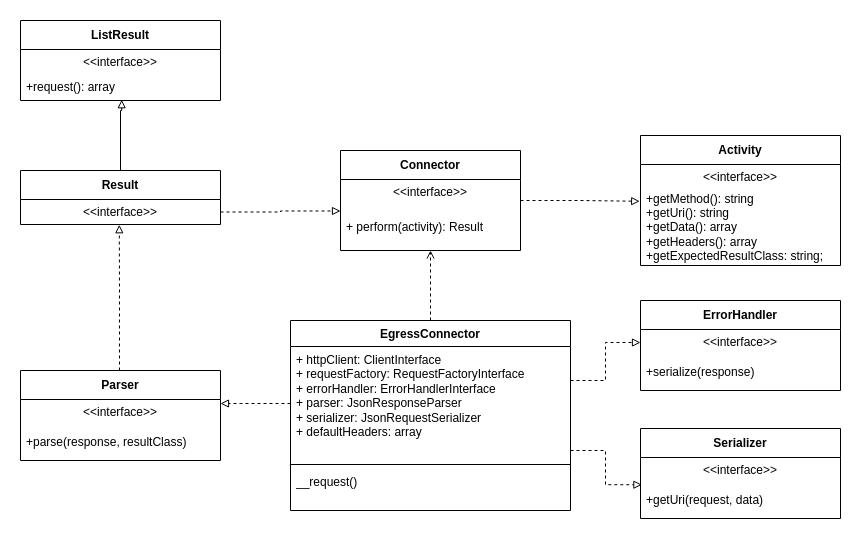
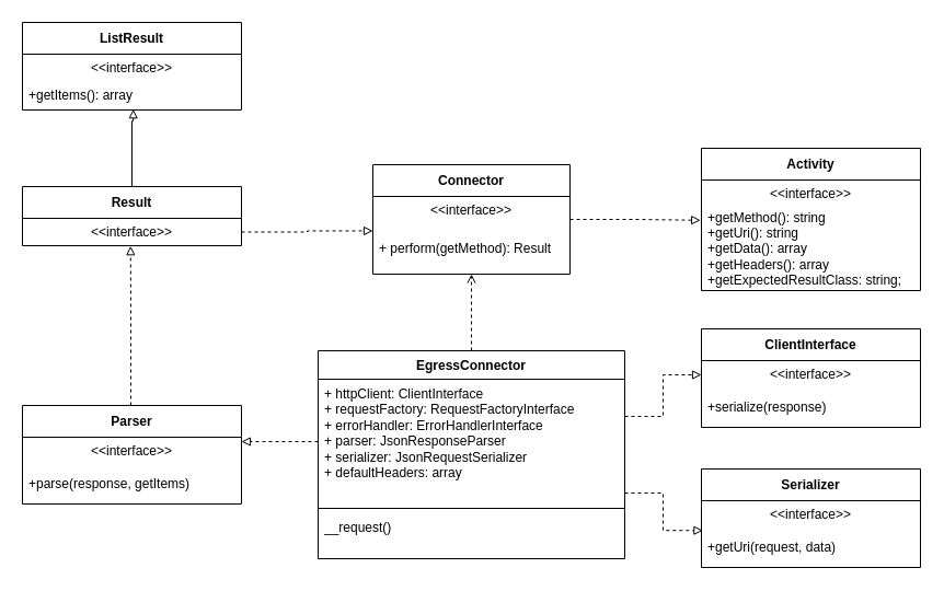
  <mxCell id="0" />
  <mxCell id="1" parent="0" />
  <mxCell id="2" style="edgeStyle=orthogonalEdgeStyle;rounded=0;orthogonalLoop=1;jettySize=auto;html=1;entryX=0.5;entryY=1;entryDx=0;entryDy=0;entryPerimeter=0;endArrow=open;endFill=0;dashed=1;" parent="1" source="3" target="10" edge="1"><mxGeometry relative="1" as="geometry" /></mxCell>
  <mxCell id="3" value="EgressConnector" style="swimlane;fontStyle=1;align=center;verticalAlign=top;childLayout=stackLayout;horizontal=1;startSize=26;horizontalStack=0;resizeParent=1;resizeParentMax=0;resizeLast=0;collapsible=1;marginBottom=0;whiteSpace=wrap;html=1;" parent="1" vertex="1"><mxGeometry x="290" y="320" width="280" height="190" as="geometry" /></mxCell>
  <mxCell id="4" value="&lt;div&gt;+ httpClient: ClientInterface&lt;/div&gt;&lt;div&gt;+ requestFactory: RequestFactoryInterface&lt;/div&gt;&lt;div&gt;+ errorHandler: ErrorHandlerInterface&lt;/div&gt;&lt;div&gt;+ parser: JsonResponseParser&lt;/div&gt;&lt;div&gt;+ serializer: JsonRequestSerializer&lt;/div&gt;&lt;div&gt;+ defaultHeaders: array&lt;br&gt;&lt;/div&gt;&lt;div&gt;&lt;br&gt;&lt;/div&gt;" style="text;strokeColor=none;fillColor=none;align=left;verticalAlign=top;spacingLeft=4;spacingRight=4;overflow=hidden;rotatable=0;points=[[0,0.5],[1,0.5]];portConstraint=eastwest;whiteSpace=wrap;html=1;" parent="3" vertex="1"><mxGeometry y="26" width="280" height="114" as="geometry" /></mxCell>
  <mxCell id="5" value="" style="line;strokeWidth=1;fillColor=none;align=left;verticalAlign=middle;spacingTop=-1;spacingLeft=3;spacingRight=3;rotatable=0;labelPosition=right;points=[];portConstraint=eastwest;strokeColor=inherit;" parent="3" vertex="1"><mxGeometry y="140" width="280" height="8" as="geometry" /></mxCell>
  <mxCell id="6" value="__request()" style="text;strokeColor=none;fillColor=none;align=left;verticalAlign=top;spacingLeft=4;spacingRight=4;overflow=hidden;rotatable=0;points=[[0,0.5],[1,0.5]];portConstraint=eastwest;whiteSpace=wrap;html=1;" parent="3" vertex="1"><mxGeometry y="148" width="280" height="42" as="geometry" /></mxCell>
  <mxCell id="7" style="edgeStyle=orthogonalEdgeStyle;rounded=0;orthogonalLoop=1;jettySize=auto;html=1;entryX=-0.004;entryY=0.155;entryDx=0;entryDy=0;entryPerimeter=0;endArrow=block;endFill=0;dashed=1;" parent="1" source="8" target="16" edge="1"><mxGeometry relative="1" as="geometry" /></mxCell>
  <mxCell id="8" value="Connector" style="swimlane;fontStyle=1;align=center;verticalAlign=middle;childLayout=stackLayout;horizontal=1;startSize=29;horizontalStack=0;resizeParent=1;resizeParentMax=0;resizeLast=0;collapsible=0;marginBottom=0;html=1;whiteSpace=wrap;" parent="1" vertex="1"><mxGeometry x="340" y="150" width="180" height="100" as="geometry" /></mxCell>
  <mxCell id="9" value="&amp;lt;&amp;lt;interface&amp;gt;&amp;gt;" style="text;html=1;strokeColor=none;fillColor=none;align=center;verticalAlign=middle;spacingLeft=4;spacingRight=4;overflow=hidden;rotatable=0;points=[[0,0.5],[1,0.5]];portConstraint=eastwest;whiteSpace=wrap;" parent="8" vertex="1"><mxGeometry y="29" width="180" height="25" as="geometry" /></mxCell>
- <mxCell id="10" value="+ perform(activity): Result" style="text;html=1;strokeColor=none;fillColor=none;align=left;verticalAlign=middle;spacingLeft=4;spacingRight=4;overflow=hidden;rotatable=0;points=[[0,0.5],[1,0.5]];portConstraint=eastwest;whiteSpace=wrap;" parent="8" vertex="1"><mxGeometry y="54" width="180" height="46" as="geometry" /></mxCell>
+ <mxCell id="10" value="+ perform(getMethod): Result" style="text;html=1;strokeColor=none;fillColor=none;align=left;verticalAlign=middle;spacingLeft=4;spacingRight=4;overflow=hidden;rotatable=0;points=[[0,0.5],[1,0.5]];portConstraint=eastwest;whiteSpace=wrap;" parent="8" vertex="1"><mxGeometry y="54" width="180" height="46" as="geometry" /></mxCell>
  <mxCell id="11" style="edgeStyle=orthogonalEdgeStyle;rounded=0;orthogonalLoop=1;jettySize=auto;html=1;entryX=0.506;entryY=0.971;entryDx=0;entryDy=0;entryPerimeter=0;endArrow=block;endFill=0;dashed=0;" parent="1" source="12" target="19" edge="1"><mxGeometry relative="1" as="geometry"><Array as="points"><mxPoint x="120" y="110" /><mxPoint x="121" y="110" /></Array></mxGeometry></mxCell>
  <mxCell id="12" value="Result" style="swimlane;fontStyle=1;align=center;verticalAlign=middle;childLayout=stackLayout;horizontal=1;startSize=29;horizontalStack=0;resizeParent=1;resizeParentMax=0;resizeLast=0;collapsible=0;marginBottom=0;html=1;whiteSpace=wrap;" parent="1" vertex="1"><mxGeometry x="20" y="170" width="200" height="54" as="geometry" /></mxCell>
  <mxCell id="13" value="&amp;lt;&amp;lt;interface&amp;gt;&amp;gt;" style="text;html=1;strokeColor=none;fillColor=none;align=center;verticalAlign=middle;spacingLeft=4;spacingRight=4;overflow=hidden;rotatable=0;points=[[0,0.5],[1,0.5]];portConstraint=eastwest;whiteSpace=wrap;" parent="12" vertex="1"><mxGeometry y="29" width="200" height="25" as="geometry" /></mxCell>
  <mxCell id="14" value="Activity" style="swimlane;fontStyle=1;align=center;verticalAlign=middle;childLayout=stackLayout;horizontal=1;startSize=29;horizontalStack=0;resizeParent=1;resizeParentMax=0;resizeLast=0;collapsible=0;marginBottom=0;html=1;whiteSpace=wrap;" parent="1" vertex="1"><mxGeometry x="640" y="135" width="200" height="130" as="geometry" /></mxCell>
  <mxCell id="15" value="&amp;lt;&amp;lt;interface&amp;gt;&amp;gt;" style="text;html=1;strokeColor=none;fillColor=none;align=center;verticalAlign=middle;spacingLeft=4;spacingRight=4;overflow=hidden;rotatable=0;points=[[0,0.5],[1,0.5]];portConstraint=eastwest;whiteSpace=wrap;" parent="14" vertex="1"><mxGeometry y="29" width="200" height="25" as="geometry" /></mxCell>
  <mxCell id="16" value="&lt;div&gt;+getMethod(): string&lt;/div&gt;&lt;div&gt;+getUri(): string&lt;/div&gt;&lt;div&gt;+getData(): array&lt;/div&gt;&lt;div&gt;+getHeaders(): array&lt;/div&gt;&lt;div&gt;+getExpectedResultClass: string;&lt;br&gt;&lt;/div&gt;" style="text;html=1;strokeColor=none;fillColor=none;align=left;verticalAlign=middle;spacingLeft=4;spacingRight=4;overflow=hidden;rotatable=0;points=[[0,0.5],[1,0.5]];portConstraint=eastwest;whiteSpace=wrap;" parent="14" vertex="1"><mxGeometry y="54" width="200" height="76" as="geometry" /></mxCell>
  <mxCell id="17" value="ListResult" style="swimlane;fontStyle=1;align=center;verticalAlign=middle;childLayout=stackLayout;horizontal=1;startSize=29;horizontalStack=0;resizeParent=1;resizeParentMax=0;resizeLast=0;collapsible=0;marginBottom=0;html=1;whiteSpace=wrap;" parent="1" vertex="1"><mxGeometry x="20" y="20" width="200" height="80" as="geometry" /></mxCell>
  <mxCell id="18" value="&amp;lt;&amp;lt;interface&amp;gt;&amp;gt;" style="text;html=1;strokeColor=none;fillColor=none;align=center;verticalAlign=middle;spacingLeft=4;spacingRight=4;overflow=hidden;rotatable=0;points=[[0,0.5],[1,0.5]];portConstraint=eastwest;whiteSpace=wrap;" parent="17" vertex="1"><mxGeometry y="29" width="200" height="25" as="geometry" /></mxCell>
- <mxCell id="19" value="+request(): array" style="text;html=1;strokeColor=none;fillColor=none;align=left;verticalAlign=middle;spacingLeft=4;spacingRight=4;overflow=hidden;rotatable=0;points=[[0,0.5],[1,0.5]];portConstraint=eastwest;whiteSpace=wrap;" parent="17" vertex="1"><mxGeometry y="54" width="200" height="26" as="geometry" /></mxCell>
+ <mxCell id="19" value="+getItems(): array" style="text;html=1;strokeColor=none;fillColor=none;align=left;verticalAlign=middle;spacingLeft=4;spacingRight=4;overflow=hidden;rotatable=0;points=[[0,0.5],[1,0.5]];portConstraint=eastwest;whiteSpace=wrap;" parent="17" vertex="1"><mxGeometry y="54" width="200" height="26" as="geometry" /></mxCell>
  <mxCell id="20" style="edgeStyle=orthogonalEdgeStyle;rounded=0;orthogonalLoop=1;jettySize=auto;html=1;entryX=0.494;entryY=1.01;entryDx=0;entryDy=0;entryPerimeter=0;endArrow=block;endFill=0;dashed=1;" parent="1" source="21" target="13" edge="1"><mxGeometry relative="1" as="geometry"><Array as="points"><mxPoint x="119" y="300" /><mxPoint x="119" y="300" /></Array></mxGeometry></mxCell>
  <mxCell id="21" value="Parser" style="swimlane;fontStyle=1;align=center;verticalAlign=middle;childLayout=stackLayout;horizontal=1;startSize=29;horizontalStack=0;resizeParent=1;resizeParentMax=0;resizeLast=0;collapsible=0;marginBottom=0;html=1;whiteSpace=wrap;" parent="1" vertex="1"><mxGeometry x="20" y="370" width="200" height="90" as="geometry" /></mxCell>
  <mxCell id="22" value="&amp;lt;&amp;lt;interface&amp;gt;&amp;gt;" style="text;html=1;strokeColor=none;fillColor=none;align=center;verticalAlign=middle;spacingLeft=4;spacingRight=4;overflow=hidden;rotatable=0;points=[[0,0.5],[1,0.5]];portConstraint=eastwest;whiteSpace=wrap;" parent="21" vertex="1"><mxGeometry y="29" width="200" height="25" as="geometry" /></mxCell>
- <mxCell id="23" value="+parse(response, resultClass)" style="text;html=1;strokeColor=none;fillColor=none;align=left;verticalAlign=middle;spacingLeft=4;spacingRight=4;overflow=hidden;rotatable=0;points=[[0,0.5],[1,0.5]];portConstraint=eastwest;whiteSpace=wrap;" parent="21" vertex="1"><mxGeometry y="54" width="200" height="36" as="geometry" /></mxCell>
+ <mxCell id="23" value="+parse(response, getItems)" style="text;html=1;strokeColor=none;fillColor=none;align=left;verticalAlign=middle;spacingLeft=4;spacingRight=4;overflow=hidden;rotatable=0;points=[[0,0.5],[1,0.5]];portConstraint=eastwest;whiteSpace=wrap;" parent="21" vertex="1"><mxGeometry y="54" width="200" height="36" as="geometry" /></mxCell>
  <mxCell id="24" value="Serializer" style="swimlane;fontStyle=1;align=center;verticalAlign=middle;childLayout=stackLayout;horizontal=1;startSize=29;horizontalStack=0;resizeParent=1;resizeParentMax=0;resizeLast=0;collapsible=0;marginBottom=0;html=1;whiteSpace=wrap;" parent="1" vertex="1"><mxGeometry x="640" y="428" width="200" height="90" as="geometry" /></mxCell>
  <mxCell id="25" value="&amp;lt;&amp;lt;interface&amp;gt;&amp;gt;" style="text;html=1;strokeColor=none;fillColor=none;align=center;verticalAlign=middle;spacingLeft=4;spacingRight=4;overflow=hidden;rotatable=0;points=[[0,0.5],[1,0.5]];portConstraint=eastwest;whiteSpace=wrap;" parent="24" vertex="1"><mxGeometry y="29" width="200" height="25" as="geometry" /></mxCell>
  <mxCell id="26" value="+getUri(request, data)" style="text;html=1;strokeColor=none;fillColor=none;align=left;verticalAlign=middle;spacingLeft=4;spacingRight=4;overflow=hidden;rotatable=0;points=[[0,0.5],[1,0.5]];portConstraint=eastwest;whiteSpace=wrap;" parent="24" vertex="1"><mxGeometry y="54" width="200" height="36" as="geometry" /></mxCell>
- <mxCell id="27" value="ErrorHandler" style="swimlane;fontStyle=1;align=center;verticalAlign=middle;childLayout=stackLayout;horizontal=1;startSize=29;horizontalStack=0;resizeParent=1;resizeParentMax=0;resizeLast=0;collapsible=0;marginBottom=0;html=1;whiteSpace=wrap;" parent="1" vertex="1"><mxGeometry x="640" y="300" width="200" height="90" as="geometry" /></mxCell>
+ <mxCell id="27" value="ClientInterface" style="swimlane;fontStyle=1;align=center;verticalAlign=middle;childLayout=stackLayout;horizontal=1;startSize=29;horizontalStack=0;resizeParent=1;resizeParentMax=0;resizeLast=0;collapsible=0;marginBottom=0;html=1;whiteSpace=wrap;" parent="1" vertex="1"><mxGeometry x="640" y="300" width="200" height="90" as="geometry" /></mxCell>
  <mxCell id="28" value="&amp;lt;&amp;lt;interface&amp;gt;&amp;gt;" style="text;html=1;strokeColor=none;fillColor=none;align=center;verticalAlign=middle;spacingLeft=4;spacingRight=4;overflow=hidden;rotatable=0;points=[[0,0.5],[1,0.5]];portConstraint=eastwest;whiteSpace=wrap;" parent="27" vertex="1"><mxGeometry y="29" width="200" height="25" as="geometry" /></mxCell>
  <mxCell id="29" value="+serialize(response)" style="text;html=1;strokeColor=none;fillColor=none;align=left;verticalAlign=middle;spacingLeft=4;spacingRight=4;overflow=hidden;rotatable=0;points=[[0,0.5],[1,0.5]];portConstraint=eastwest;whiteSpace=wrap;" parent="27" vertex="1"><mxGeometry y="54" width="200" height="36" as="geometry" /></mxCell>
  <mxCell id="30" style="edgeStyle=orthogonalEdgeStyle;rounded=0;orthogonalLoop=1;jettySize=auto;html=1;entryX=0;entryY=0.141;entryDx=0;entryDy=0;entryPerimeter=0;endArrow=block;endFill=0;dashed=1;" parent="1" source="13" target="10" edge="1"><mxGeometry relative="1" as="geometry" /></mxCell>
  <mxCell id="31" style="edgeStyle=orthogonalEdgeStyle;rounded=0;orthogonalLoop=1;jettySize=auto;html=1;entryX=0;entryY=0.054;entryDx=0;entryDy=0;entryPerimeter=0;endArrow=block;endFill=0;strokeColor=none;dashed=1;" parent="1" source="9" target="16" edge="1"><mxGeometry relative="1" as="geometry" /></mxCell>
  <mxCell id="32" style="edgeStyle=orthogonalEdgeStyle;rounded=0;orthogonalLoop=1;jettySize=auto;html=1;endArrow=block;endFill=0;dashed=1;" edge="1" parent="1" source="4" target="28"><mxGeometry relative="1" as="geometry"><Array as="points"><mxPoint x="605" y="380" /><mxPoint x="605" y="342" /></Array></mxGeometry></mxCell>
  <mxCell id="33" style="edgeStyle=orthogonalEdgeStyle;rounded=0;orthogonalLoop=1;jettySize=auto;html=1;entryX=0.007;entryY=0.062;entryDx=0;entryDy=0;entryPerimeter=0;endArrow=block;endFill=0;dashed=1;" edge="1" parent="1" source="4" target="26"><mxGeometry relative="1" as="geometry"><Array as="points"><mxPoint x="605" y="450" /><mxPoint x="605" y="484" /></Array></mxGeometry></mxCell>
  <mxCell id="34" style="edgeStyle=orthogonalEdgeStyle;rounded=0;orthogonalLoop=1;jettySize=auto;html=1;endArrow=block;endFill=0;dashed=1;" edge="1" parent="1" source="4" target="22"><mxGeometry relative="1" as="geometry"><Array as="points"><mxPoint x="240" y="403" /><mxPoint x="240" y="403" /></Array></mxGeometry></mxCell>
